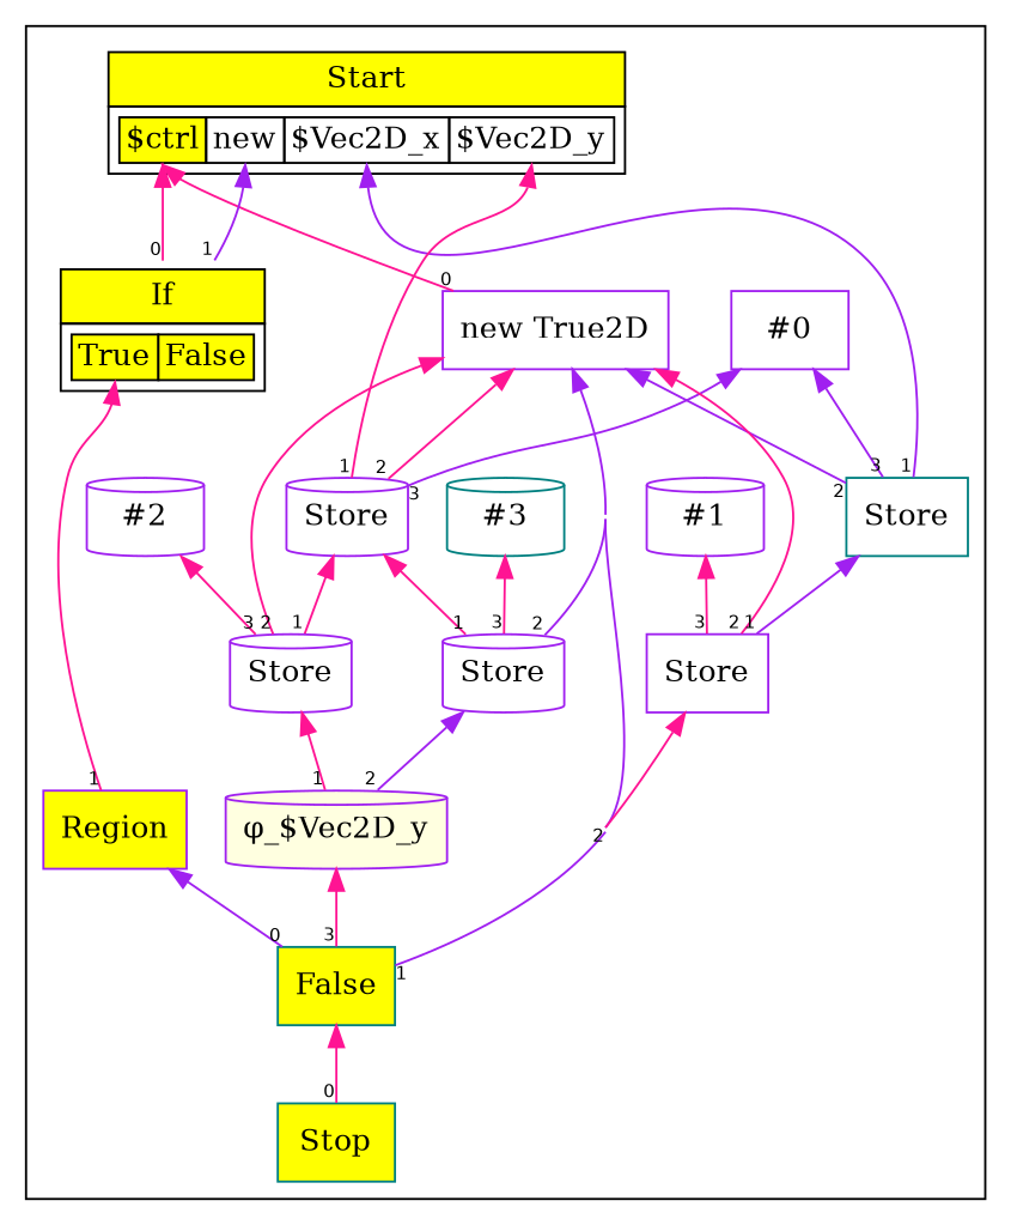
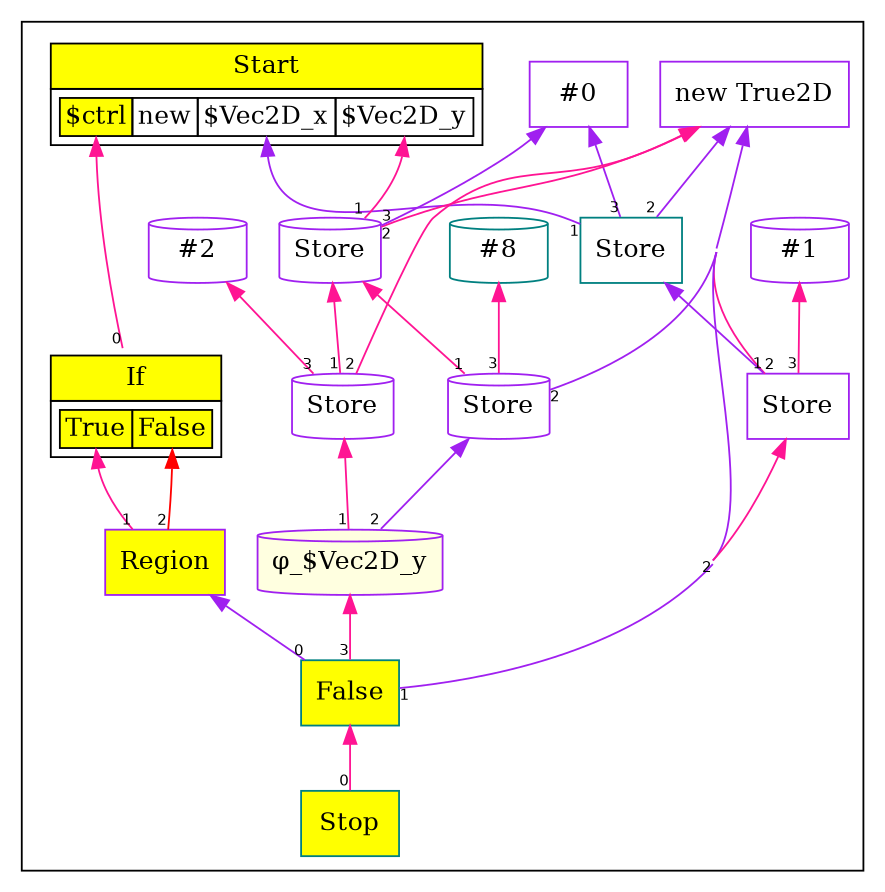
  digraph {
    compound=true
    concentrate=true
    ordering=in
    rankdir=BT
    node [color=purple shape=box]
    edge [color=deeppink fontname=Helvetica fontsize=8 taillabel=1]
    n1 [fillcolor=yellow label=Region style=filled]
    n2 [fillcolor=lightyellow label="&phi;_$Vec2D_y" shape=cylinder style=filled]
    n3 [label=< 			<TABLE BORDER="0" CELLBORDER="1" CELLSPACING="0" CELLPADDING="4"> 			<TR><TD BGCOLOR="yellow">Start</TD></TR> 			<TR><TD> 				<TABLE BORDER="0" CELLBORDER="1" CELLSPACING="0"> 				<TR><TD PORT="p0" BGCOLOR="yellow">$ctrl</TD><TD PORT="p1">new</TD><TD PORT="p2">$Vec2D_x</TD><TD PORT="p3">$Vec2D_y</TD></TR> 				</TABLE> 			</TD></TR> 			</TABLE>> shape=plaintext color=""]
    n4 [color=teal fillcolor=yellow label=Stop style=filled]
    n5 [label="new True2D"]
    n6 [label="#0"]
    n7 [color=teal label=Store]
    n8 [label=Store shape=cylinder]
    n9 [label="#1" shape=cylinder]
    n10 [label=Store]
    n11 [label=< 			<TABLE BORDER="0" CELLBORDER="1" CELLSPACING="0" CELLPADDING="4"> 			<TR><TD BGCOLOR="yellow">If</TD></TR> 			<TR><TD> 				<TABLE BORDER="0" CELLBORDER="1" CELLSPACING="0"> 				<TR><TD PORT="p0" BGCOLOR="yellow">True</TD><TD PORT="p1" BGCOLOR="yellow">False</TD></TR> 				</TABLE> 			</TD></TR> 			</TABLE>> shape=plaintext color=""]
    n12 [label="#2" shape=cylinder]
    n13 [label=Store shape=cylinder]
-   n14 [color=teal label="#3" shape=cylinder]
+   n14 [color=teal label="#8" shape=cylinder]
    n15 [label=Store shape=cylinder]
    n16 [color=teal fillcolor=yellow label=False style=filled]
    subgraph cluster_1 {
      n3
      n4
      n5
      n6
      n7
      n8
      n9
      n10
      n11
      n12
      n13
      n14
      n15
      n16
      subgraph sub_2 {
        rank=same
        n1
        n2
      }
    }
    n1 -> n11 [headport=p0]
    n1 -> n11 [color=red headport=p1 taillabel=2]
    n2 -> n13
    n2 -> n15 [color=purple constraint=false taillabel=2]
    n4 -> n16 [taillabel=0]
-   n5 -> n3 [headport=p0 taillabel=0]
    n7 -> n3 [color=purple headport=p2]
    n7 -> n5 [color=purple taillabel=2]
    n7 -> n6 [color=purple taillabel=3]
    n8 -> n3 [headport=p3]
    n8 -> n5 [taillabel=2]
    n8 -> n6 [color=purple taillabel=3]
    n10 -> n5 [taillabel=2]
    n10 -> n7 [color=purple]
    n10 -> n9 [taillabel=3]
    n11 -> n3 [headport=p0 taillabel=0]
    n11 -> n3 [color=purple headport=p1]
    n13 -> n5 [taillabel=2]
    n13 -> n8
    n13 -> n12 [taillabel=3]
    n15 -> n5 [color=purple taillabel=2]
    n15 -> n8
    n15 -> n14 [taillabel=3]
    n16 -> n1 [color=purple taillabel=0]
    n16 -> n2 [taillabel=3]
    n16 -> n5 [color=purple]
    n16 -> n10 [taillabel=2]
  }
